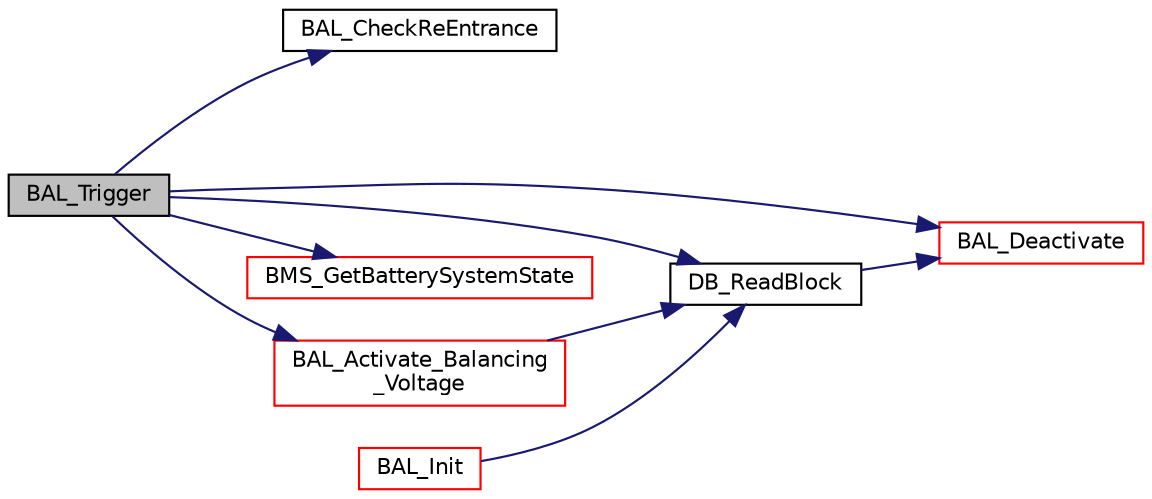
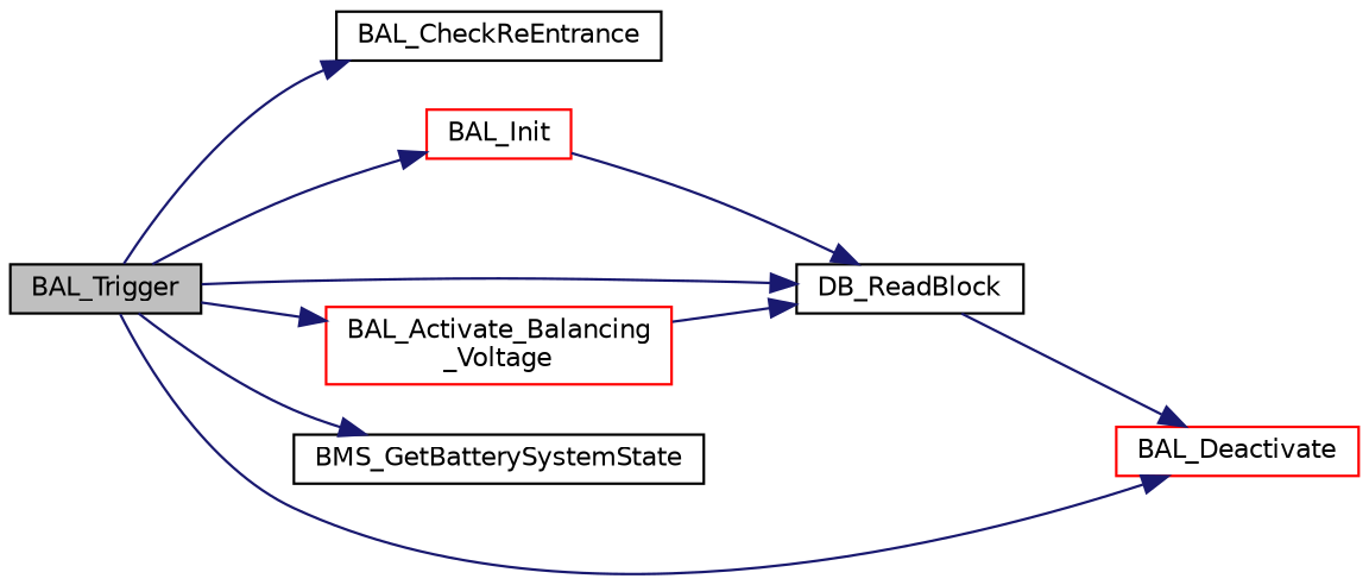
  digraph {
    rankdir=LR
    node [color=black fillcolor=white fontname=Helvetica fontsize=10 shape=record style=filled]
    edge [color=midnightblue fontname=Helvetica fontsize=10 labelfontname=Helvetica labelfontsize=10 style=solid]
    n1 [fillcolor=grey75 fontcolor=black height=0.2 label=BAL_Trigger width=0.4]
    n2 [height=0.2 label=BAL_CheckReEntrance width=0.4]
    n3 [color=red height=0.2 label=BAL_Init width=0.4]
    n4 [height=0.2 label=DB_ReadBlock width=0.4]
    n5 [color=red height=0.2 label=BAL_Deactivate width=0.4]
-   n6 [color=red height=0.2 label=BMS_GetBatterySystemState width=0.4]
+   n6 [height=0.2 label=BMS_GetBatterySystemState width=0.4]
    n7 [color=red height=0.2 label="BAL_Activate_Balancing\l_Voltage" width=0.4]
    n1 -> n2
+   n1 -> n3
    n1 -> n4
    n1 -> n5
    n1 -> n6
    n1 -> n7
    n3 -> n4
    n4 -> n5
    n7 -> n4
  }
